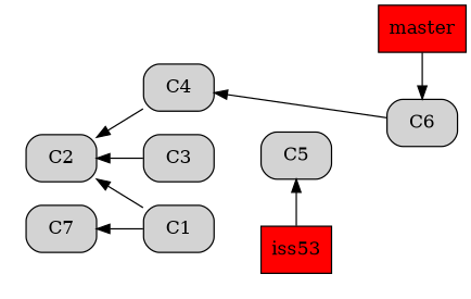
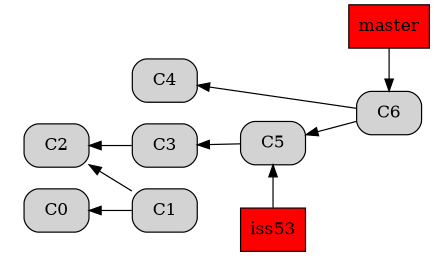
  digraph {
    fontname="DejaVu Serif"
    rankdir=RL
    splines=false
    node [fillcolor=lightgrey fontname="DejaVu Serif" shape=rect style="filled, rounded"]
    edge [fontname="DejaVu Serif"]
    n1 [fillcolor=red label=master style=filled]
    n2 [label=C6]
    n3 [label=C2]
    n4 [label=C4]
    n5 [label=C3]
    n6 [label=C5]
    n7 [fillcolor=red label=iss53 style=filled]
-   n8 [label=C7]
+   n8 [label=C0]
    n9 [label=C1]
    subgraph sub_1 {
      rank=same
      n1
      n2
    }
    subgraph cluster_2 {
      color=invis
      n3
    }
    subgraph cluster_3 {
      color=invis
      n4
      n5
    }
    subgraph cluster_4 {
      color=invis
      subgraph sub_5 {
        color=invis
        rank=same
        n6
        n7
      }
    }
    n1 -> n2 [minlen=2]
    n2 -> n4
-   n4 -> n3
+   n2 -> n6
    n5 -> n3
+   n6 -> n5
    n7 -> n6 [minlen=2]
    n9 -> n3
    n9 -> n8
  }
